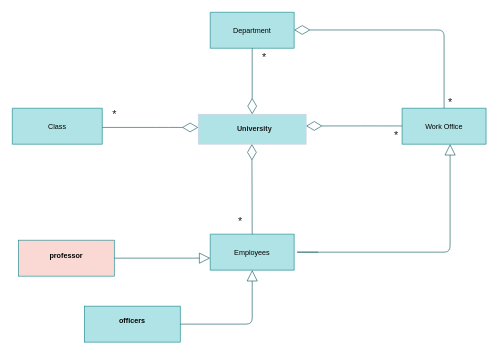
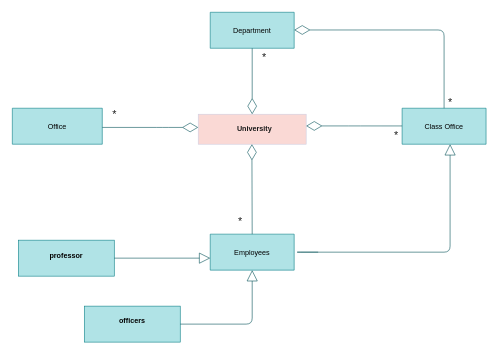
  <mxCell id="0" />
  <mxCell id="1" parent="0" />
- <mxCell id="2" value="&lt;p style=&quot;margin: 0px ; margin-top: 4px ; text-align: center ; text-decoration: underline&quot;&gt;&lt;/p&gt;&lt;p style=&quot;text-align: center ; margin: 0px 0px 0px 8px&quot;&gt;&lt;b&gt;&lt;br&gt;&lt;/b&gt;&lt;/p&gt;&lt;p style=&quot;text-align: center ; margin: 0px 0px 0px 8px&quot;&gt;&lt;b&gt;University&lt;/b&gt;&lt;br&gt;&lt;/p&gt;&lt;p style=&quot;margin: 0px ; margin-left: 8px&quot;&gt;&lt;br&gt;&lt;/p&gt;" style="verticalAlign=top;align=left;overflow=fill;fontSize=12;fontFamily=Helvetica;html=1;fillColor=#b0e3e6;strokeColor=#D0CEE2;fontColor=#1A1A1A;" parent="1" vertex="1"><mxGeometry x="330" y="190" width="180" height="50" as="geometry" /></mxCell>
- <mxCell id="3" value="Work Office" style="swimlane;fontStyle=0;childLayout=stackLayout;horizontal=1;startSize=60;horizontalStack=0;resizeParent=1;resizeParentMax=0;resizeLast=0;collapsible=1;marginBottom=0;rounded=0;sketch=0;fillColor=#b0e3e6;strokeColor=#0e8088;" parent="1" vertex="1"><mxGeometry x="670" y="180" width="140" height="60" as="geometry" /></mxCell>
- <mxCell id="4" value="Class" style="swimlane;fontStyle=0;childLayout=stackLayout;horizontal=1;startSize=60;fillColor=#b0e3e6;horizontalStack=0;resizeParent=1;resizeParentMax=0;resizeLast=0;collapsible=1;marginBottom=0;rounded=0;sketch=0;strokeColor=#0e8088;" parent="1" vertex="1"><mxGeometry x="20" y="180" width="150" height="60" as="geometry" /></mxCell>
+ <mxCell id="2" value="&lt;p style=&quot;margin: 0px ; margin-top: 4px ; text-align: center ; text-decoration: underline&quot;&gt;&lt;/p&gt;&lt;p style=&quot;text-align: center ; margin: 0px 0px 0px 8px&quot;&gt;&lt;b&gt;&lt;br&gt;&lt;/b&gt;&lt;/p&gt;&lt;p style=&quot;text-align: center ; margin: 0px 0px 0px 8px&quot;&gt;&lt;b&gt;University&lt;/b&gt;&lt;br&gt;&lt;/p&gt;&lt;p style=&quot;margin: 0px ; margin-left: 8px&quot;&gt;&lt;br&gt;&lt;/p&gt;" style="verticalAlign=top;align=left;overflow=fill;fontSize=12;fontFamily=Helvetica;html=1;fillColor=#FAD9D5;strokeColor=#D0CEE2;fontColor=#1A1A1A;" parent="1" vertex="1"><mxGeometry x="330" y="190" width="180" height="50" as="geometry" /></mxCell>
+ <mxCell id="3" value="Class Office" style="swimlane;fontStyle=0;childLayout=stackLayout;horizontal=1;startSize=60;horizontalStack=0;resizeParent=1;resizeParentMax=0;resizeLast=0;collapsible=1;marginBottom=0;rounded=0;sketch=0;fillColor=#b0e3e6;strokeColor=#0e8088;" parent="1" vertex="1"><mxGeometry x="670" y="180" width="140" height="60" as="geometry" /></mxCell>
+ <mxCell id="4" value="Office" style="swimlane;fontStyle=0;childLayout=stackLayout;horizontal=1;startSize=60;fillColor=#b0e3e6;horizontalStack=0;resizeParent=1;resizeParentMax=0;resizeLast=0;collapsible=1;marginBottom=0;rounded=0;sketch=0;strokeColor=#0e8088;" parent="1" vertex="1"><mxGeometry x="20" y="180" width="150" height="60" as="geometry" /></mxCell>
  <mxCell id="5" value="Employees" style="swimlane;fontStyle=0;childLayout=stackLayout;horizontal=1;startSize=60;fillColor=#b0e3e6;horizontalStack=0;resizeParent=1;resizeParentMax=0;resizeLast=0;collapsible=1;marginBottom=0;rounded=0;sketch=0;strokeColor=#0e8088;" parent="1" vertex="1"><mxGeometry x="350" y="390" width="140" height="60" as="geometry" /></mxCell>
  <mxCell id="6" value="Department" style="swimlane;fontStyle=0;childLayout=stackLayout;horizontal=1;startSize=80;fillColor=#b0e3e6;horizontalStack=0;resizeParent=1;resizeParentMax=0;resizeLast=0;collapsible=1;marginBottom=0;rounded=0;sketch=0;strokeColor=#0e8088;" parent="1" vertex="1"><mxGeometry x="350" y="20" width="140" height="60" as="geometry" /></mxCell>
  <mxCell id="7" value="" style="endArrow=diamondThin;endFill=0;endSize=24;html=1;rounded=1;sketch=0;fontSize=14;fontColor=#1A1A1A;strokeColor=#09555B;edgeStyle=orthogonalEdgeStyle;curved=0;" parent="1" edge="1"><mxGeometry width="160" relative="1" as="geometry"><mxPoint x="420" y="80" as="sourcePoint" /><mxPoint x="420" y="190" as="targetPoint" /></mxGeometry></mxCell>
  <mxCell id="8" value="" style="endArrow=diamondThin;endFill=0;endSize=24;html=1;rounded=1;sketch=0;fontSize=14;fontColor=#1A1A1A;strokeColor=#09555B;edgeStyle=orthogonalEdgeStyle;curved=0;" parent="1" edge="1"><mxGeometry width="160" relative="1" as="geometry"><mxPoint x="170" y="212" as="sourcePoint" /><mxPoint x="330" y="212" as="targetPoint" /><Array as="points"><mxPoint x="270" y="212" /><mxPoint x="270" y="212" /></Array></mxGeometry></mxCell>
  <mxCell id="9" value="" style="endArrow=diamondThin;endFill=0;endSize=24;html=1;rounded=1;sketch=0;fontSize=14;fontColor=#1A1A1A;strokeColor=#09555B;edgeStyle=orthogonalEdgeStyle;curved=0;exitX=0;exitY=0.492;exitDx=0;exitDy=0;exitPerimeter=0;" parent="1" source="3" edge="1"><mxGeometry width="160" relative="1" as="geometry"><mxPoint x="640" y="209.5" as="sourcePoint" /><mxPoint x="510" y="209.5" as="targetPoint" /></mxGeometry></mxCell>
- <mxCell id="10" value="&lt;p style=&quot;margin: 0px ; margin-top: 4px ; text-align: center&quot;&gt;&lt;/p&gt;&lt;div style=&quot;height: 2px&quot;&gt;&lt;/div&gt;&lt;div style=&quot;text-align: center&quot;&gt;&lt;span&gt;&lt;b&gt;&lt;br&gt;&lt;/b&gt;&lt;/span&gt;&lt;/div&gt;&lt;div style=&quot;text-align: center&quot;&gt;&lt;span&gt;&lt;b&gt;professor&lt;/b&gt;&lt;/span&gt;&lt;/div&gt;" style="verticalAlign=top;align=left;overflow=fill;fontSize=12;fontFamily=Helvetica;html=1;rounded=0;sketch=0;strokeColor=#0e8088;fillColor=#fad9d5;" parent="1" vertex="1"><mxGeometry x="30" y="400" width="160" height="60" as="geometry" /></mxCell>
+ <mxCell id="10" value="&lt;p style=&quot;margin: 0px ; margin-top: 4px ; text-align: center&quot;&gt;&lt;/p&gt;&lt;div style=&quot;height: 2px&quot;&gt;&lt;/div&gt;&lt;div style=&quot;text-align: center&quot;&gt;&lt;span&gt;&lt;b&gt;&lt;br&gt;&lt;/b&gt;&lt;/span&gt;&lt;/div&gt;&lt;div style=&quot;text-align: center&quot;&gt;&lt;span&gt;&lt;b&gt;professor&lt;/b&gt;&lt;/span&gt;&lt;/div&gt;" style="verticalAlign=top;align=left;overflow=fill;fontSize=12;fontFamily=Helvetica;html=1;rounded=0;sketch=0;strokeColor=#0e8088;fillColor=#b0e3e6;" parent="1" vertex="1"><mxGeometry x="30" y="400" width="160" height="60" as="geometry" /></mxCell>
  <mxCell id="11" value="&lt;p style=&quot;margin: 0px ; margin-top: 4px ; text-align: center&quot;&gt;&lt;br&gt;&lt;b&gt;officers&lt;/b&gt;&lt;br&gt;&lt;/p&gt;" style="verticalAlign=top;align=left;overflow=fill;fontSize=12;fontFamily=Helvetica;html=1;rounded=0;sketch=0;strokeColor=#0e8088;fillColor=#b0e3e6;" parent="1" vertex="1"><mxGeometry x="140" y="510" width="160" height="60" as="geometry" /></mxCell>
  <mxCell id="12" value="" style="endArrow=diamondThin;endFill=0;endSize=24;html=1;rounded=1;sketch=0;fontSize=14;fontColor=#1A1A1A;strokeColor=#09555B;edgeStyle=orthogonalEdgeStyle;curved=0;exitX=0.5;exitY=0;exitDx=0;exitDy=0;" parent="1" source="3" edge="1"><mxGeometry width="160" relative="1" as="geometry"><mxPoint x="660" y="49.5" as="sourcePoint" /><mxPoint x="490" y="49.5" as="targetPoint" /><Array as="points"><mxPoint x="740" y="50" /></Array></mxGeometry></mxCell>
  <mxCell id="13" value="" style="endArrow=block;endSize=16;endFill=0;html=1;rounded=1;sketch=0;fontSize=14;fontColor=#1A1A1A;strokeColor=#09555B;edgeStyle=orthogonalEdgeStyle;curved=0;" parent="1" edge="1"><mxGeometry x="-0.13" y="-20" width="160" relative="1" as="geometry"><mxPoint x="190" y="430" as="sourcePoint" /><mxPoint x="350" y="430" as="targetPoint" /><mxPoint as="offset" /></mxGeometry></mxCell>
  <mxCell id="14" value="" style="endArrow=diamondThin;endFill=0;endSize=24;html=1;rounded=1;sketch=0;fontSize=14;fontColor=#1A1A1A;strokeColor=#09555B;edgeStyle=orthogonalEdgeStyle;curved=0;exitX=0.5;exitY=0;exitDx=0;exitDy=0;" parent="1" source="5" edge="1"><mxGeometry width="160" relative="1" as="geometry"><mxPoint x="419.5" y="350" as="sourcePoint" /><mxPoint x="419.5" y="240" as="targetPoint" /></mxGeometry></mxCell>
  <mxCell id="15" value="" style="endArrow=block;endSize=16;endFill=0;html=1;rounded=1;sketch=0;fontSize=14;fontColor=#1A1A1A;strokeColor=#09555B;edgeStyle=orthogonalEdgeStyle;curved=0;" parent="1" source="11" edge="1"><mxGeometry width="160" relative="1" as="geometry"><mxPoint x="340" y="760" as="sourcePoint" /><mxPoint x="420" y="450" as="targetPoint" /><Array as="points"><mxPoint x="190" y="540" /><mxPoint x="420" y="540" /></Array></mxGeometry></mxCell>
  <mxCell id="16" value="" style="endArrow=block;endSize=16;endFill=0;html=1;rounded=1;sketch=0;fontSize=14;fontColor=#1A1A1A;strokeColor=#09555B;edgeStyle=orthogonalEdgeStyle;curved=0;" parent="1" edge="1"><mxGeometry x="0.011" width="160" relative="1" as="geometry"><mxPoint x="530" y="420" as="sourcePoint" /><mxPoint x="750" y="240" as="targetPoint" /><Array as="points"><mxPoint x="490" y="420" /><mxPoint x="750" y="420" /></Array><mxPoint as="offset" /></mxGeometry></mxCell>
  <mxCell id="17" value="&lt;font style=&quot;font-size: 18px&quot;&gt;*&lt;/font&gt;" style="text;html=1;align=center;verticalAlign=middle;resizable=0;points=[];autosize=1;strokeColor=none;fillColor=none;fontSize=14;fontColor=#1A1A1A;" parent="1" vertex="1"><mxGeometry x="180" y="180" width="20" height="20" as="geometry" /></mxCell>
  <mxCell id="18" value="*" style="text;html=1;align=center;verticalAlign=middle;resizable=0;points=[];autosize=1;strokeColor=none;fillColor=none;fontSize=18;fontColor=#1A1A1A;" parent="1" vertex="1"><mxGeometry x="430" y="80" width="20" height="30" as="geometry" /></mxCell>
  <mxCell id="19" value="*" style="text;html=1;align=center;verticalAlign=middle;resizable=0;points=[];autosize=1;strokeColor=none;fillColor=none;fontSize=18;fontColor=#1A1A1A;" parent="1" vertex="1"><mxGeometry x="650" y="210" width="20" height="30" as="geometry" /></mxCell>
  <mxCell id="20" value="*" style="text;html=1;align=center;verticalAlign=middle;resizable=0;points=[];autosize=1;strokeColor=none;fillColor=none;fontSize=18;fontColor=#1A1A1A;" parent="1" vertex="1"><mxGeometry x="740" y="155" width="20" height="30" as="geometry" /></mxCell>
  <mxCell id="21" value="*" style="text;html=1;align=center;verticalAlign=middle;resizable=0;points=[];autosize=1;strokeColor=none;fillColor=none;fontSize=18;fontColor=#1A1A1A;" parent="1" vertex="1"><mxGeometry x="390" y="355" width="20" height="30" as="geometry" /></mxCell>
